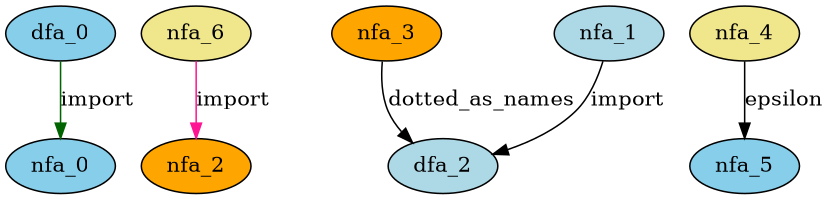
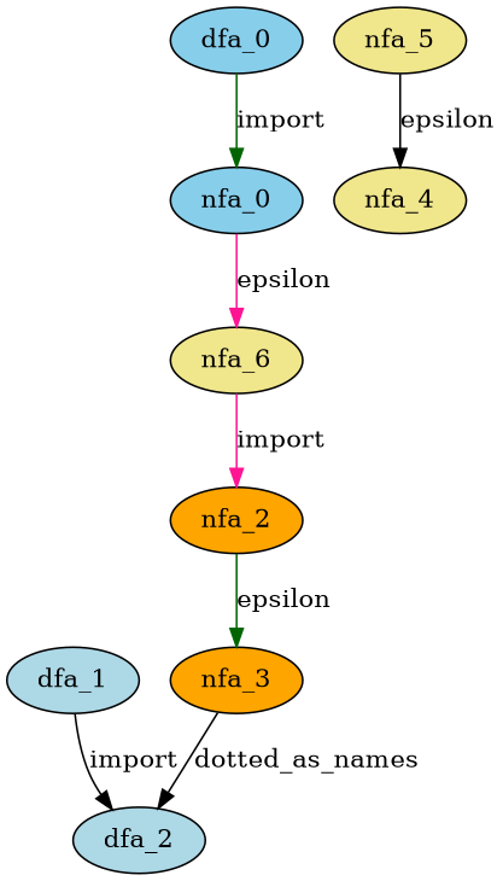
  digraph {
    node [fillcolor=khaki style=filled]
    edge [color=black]
    nfa_0 [fillcolor=skyblue]
    n2 [label=nfa_6]
    nfa_2 [fillcolor=orange]
    nfa_3 [fillcolor=orange]
    nfa_4
-   nfa_5 [fillcolor=skyblue]
+   nfa_5
    dfa_0 [fillcolor=skyblue]
-   dfa_1 [fillcolor=lightblue label=nfa_1]
+   dfa_1 [fillcolor=lightblue]
    dfa_2 [fillcolor=lightblue]
    subgraph sub_1 {
      nfa_0
      n2
      nfa_2
      nfa_3
      nfa_4
      nfa_5
    }
    subgraph sub_2 {
      dfa_0
      dfa_1
      dfa_2
    }
+   nfa_0 -> n2 [color=deeppink label=epsilon]
    n2 -> nfa_2 [color=deeppink label=import]
+   nfa_2 -> nfa_3 [color=darkgreen label=epsilon]
    nfa_3 -> dfa_2 [label=dotted_as_names]
-   nfa_4 -> nfa_5 [label=epsilon]
+   nfa_5 -> nfa_4 [label=epsilon]
    dfa_0 -> nfa_0 [color=darkgreen label=import]
    dfa_1 -> dfa_2 [label=import]
  }
